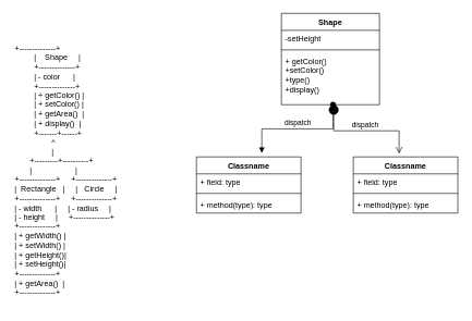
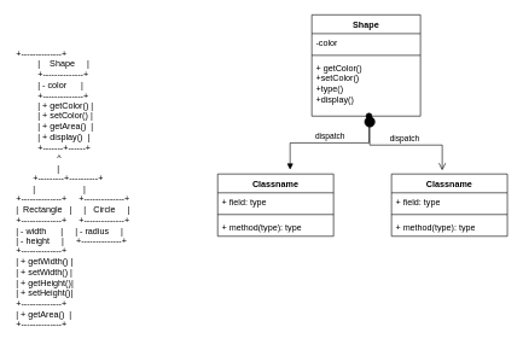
  <mxCell id="0" />
  <mxCell id="1" parent="0" />
  <mxCell id="2" value="Shape" style="swimlane;fontStyle=1;align=center;verticalAlign=top;childLayout=stackLayout;horizontal=1;startSize=26;horizontalStack=0;resizeParent=1;resizeParentMax=0;resizeLast=0;collapsible=1;marginBottom=0;whiteSpace=wrap;html=1;" vertex="1" parent="1"><mxGeometry x="430" y="20" width="150" height="140" as="geometry" /></mxCell>
- <mxCell id="3" value="-setHeight" style="text;strokeColor=none;fillColor=none;align=left;verticalAlign=top;spacingLeft=4;spacingRight=4;overflow=hidden;rotatable=0;points=[[0,0.5],[1,0.5]];portConstraint=eastwest;whiteSpace=wrap;html=1;" vertex="1" parent="2"><mxGeometry y="26" width="150" height="26" as="geometry" /></mxCell>
+ <mxCell id="3" value="-color" style="text;strokeColor=none;fillColor=none;align=left;verticalAlign=top;spacingLeft=4;spacingRight=4;overflow=hidden;rotatable=0;points=[[0,0.5],[1,0.5]];portConstraint=eastwest;whiteSpace=wrap;html=1;" vertex="1" parent="2"><mxGeometry y="26" width="150" height="26" as="geometry" /></mxCell>
  <mxCell id="4" value="" style="line;strokeWidth=1;fillColor=none;align=left;verticalAlign=middle;spacingTop=-1;spacingLeft=3;spacingRight=3;rotatable=0;labelPosition=right;points=[];portConstraint=eastwest;strokeColor=inherit;" vertex="1" parent="2"><mxGeometry y="52" width="150" height="8" as="geometry" /></mxCell>
  <mxCell id="5" value="+ getColor()&lt;br&gt;+setColor()&lt;br&gt;+type()&lt;br&gt;+display()" style="text;strokeColor=none;fillColor=none;align=left;verticalAlign=top;spacingLeft=4;spacingRight=4;overflow=hidden;rotatable=0;points=[[0,0.5],[1,0.5]];portConstraint=eastwest;whiteSpace=wrap;html=1;" vertex="1" parent="2"><mxGeometry y="60" width="150" height="80" as="geometry" /></mxCell>
  <mxCell id="6" value="+--------------+&#10;         |    Shape     |&#10;         +--------------+&#10;         | - color      |&#10;         +--------------+&#10;         | + getColor() |&#10;         | + setColor() |&#10;         | + getArea()  |&#10;         | + display()  |&#10;         +-------+------+&#10;                 ^&#10;                 |&#10;       +---------+----------+&#10;       |                    |&#10;+--------------+     +--------------+&#10;|  Rectangle   |     |   Circle     |&#10;+--------------+     +--------------+&#10;| - width      |     | - radius     |&#10;| - height     |     +--------------+&#10;+--------------+&#10;| + getWidth() |&#10;| + setWidth() |&#10;| + getHeight()|&#10;| + setHeight()|&#10;+--------------+&#10;| + getArea()  |&#10;+--------------+" style="text;whiteSpace=wrap;" vertex="1" parent="1"><mxGeometry x="20" y="60" width="190" height="410" as="geometry" /></mxCell>
  <mxCell id="7" value="Classname" style="swimlane;fontStyle=1;align=center;verticalAlign=top;childLayout=stackLayout;horizontal=1;startSize=26;horizontalStack=0;resizeParent=1;resizeParentMax=0;resizeLast=0;collapsible=1;marginBottom=0;whiteSpace=wrap;html=1;" vertex="1" parent="1"><mxGeometry x="300" y="240" width="160" height="86" as="geometry" /></mxCell>
  <mxCell id="8" value="+ field: type" style="text;strokeColor=none;fillColor=none;align=left;verticalAlign=top;spacingLeft=4;spacingRight=4;overflow=hidden;rotatable=0;points=[[0,0.5],[1,0.5]];portConstraint=eastwest;whiteSpace=wrap;html=1;" vertex="1" parent="7"><mxGeometry y="26" width="160" height="26" as="geometry" /></mxCell>
  <mxCell id="9" value="" style="line;strokeWidth=1;fillColor=none;align=left;verticalAlign=middle;spacingTop=-1;spacingLeft=3;spacingRight=3;rotatable=0;labelPosition=right;points=[];portConstraint=eastwest;strokeColor=inherit;" vertex="1" parent="7"><mxGeometry y="52" width="160" height="8" as="geometry" /></mxCell>
  <mxCell id="10" value="+ method(type): type" style="text;strokeColor=none;fillColor=none;align=left;verticalAlign=top;spacingLeft=4;spacingRight=4;overflow=hidden;rotatable=0;points=[[0,0.5],[1,0.5]];portConstraint=eastwest;whiteSpace=wrap;html=1;" vertex="1" parent="7"><mxGeometry y="60" width="160" height="26" as="geometry" /></mxCell>
  <mxCell id="11" value="Classname" style="swimlane;fontStyle=1;align=center;verticalAlign=top;childLayout=stackLayout;horizontal=1;startSize=26;horizontalStack=0;resizeParent=1;resizeParentMax=0;resizeLast=0;collapsible=1;marginBottom=0;whiteSpace=wrap;html=1;" vertex="1" parent="1"><mxGeometry x="540" y="240" width="160" height="86" as="geometry" /></mxCell>
  <mxCell id="12" value="+ field: type" style="text;strokeColor=none;fillColor=none;align=left;verticalAlign=top;spacingLeft=4;spacingRight=4;overflow=hidden;rotatable=0;points=[[0,0.5],[1,0.5]];portConstraint=eastwest;whiteSpace=wrap;html=1;" vertex="1" parent="11"><mxGeometry y="26" width="160" height="26" as="geometry" /></mxCell>
  <mxCell id="13" value="" style="line;strokeWidth=1;fillColor=none;align=left;verticalAlign=middle;spacingTop=-1;spacingLeft=3;spacingRight=3;rotatable=0;labelPosition=right;points=[];portConstraint=eastwest;strokeColor=inherit;" vertex="1" parent="11"><mxGeometry y="52" width="160" height="8" as="geometry" /></mxCell>
  <mxCell id="14" value="+ method(type): type" style="text;strokeColor=none;fillColor=none;align=left;verticalAlign=top;spacingLeft=4;spacingRight=4;overflow=hidden;rotatable=0;points=[[0,0.5],[1,0.5]];portConstraint=eastwest;whiteSpace=wrap;html=1;" vertex="1" parent="11"><mxGeometry y="60" width="160" height="26" as="geometry" /></mxCell>
  <mxCell id="15" value="dispatch" style="html=1;verticalAlign=bottom;startArrow=oval;startFill=1;endArrow=block;startSize=8;edgeStyle=elbowEdgeStyle;elbow=vertical;curved=0;rounded=0;exitX=0.493;exitY=1.075;exitDx=0;exitDy=0;exitPerimeter=0;entryX=0.5;entryY=0;entryDx=0;entryDy=0;" edge="1" parent="1"><mxGeometry width="60" relative="1" as="geometry"><mxPoint x="508.95" y="160" as="sourcePoint" /><mxPoint x="400" y="234" as="targetPoint" /></mxGeometry></mxCell>
  <mxCell id="16" value="dispatch" style="html=1;verticalAlign=bottom;startArrow=circle;startFill=1;endArrow=open;startSize=6;endSize=8;edgeStyle=elbowEdgeStyle;elbow=vertical;curved=0;rounded=0;entryX=0.438;entryY=-0.058;entryDx=0;entryDy=0;entryPerimeter=0;" edge="1" parent="1" target="11"><mxGeometry width="80" relative="1" as="geometry"><mxPoint x="510" y="160" as="sourcePoint" /><mxPoint x="580" y="180" as="targetPoint" /><Array as="points"><mxPoint x="560" y="200" /></Array></mxGeometry></mxCell>
